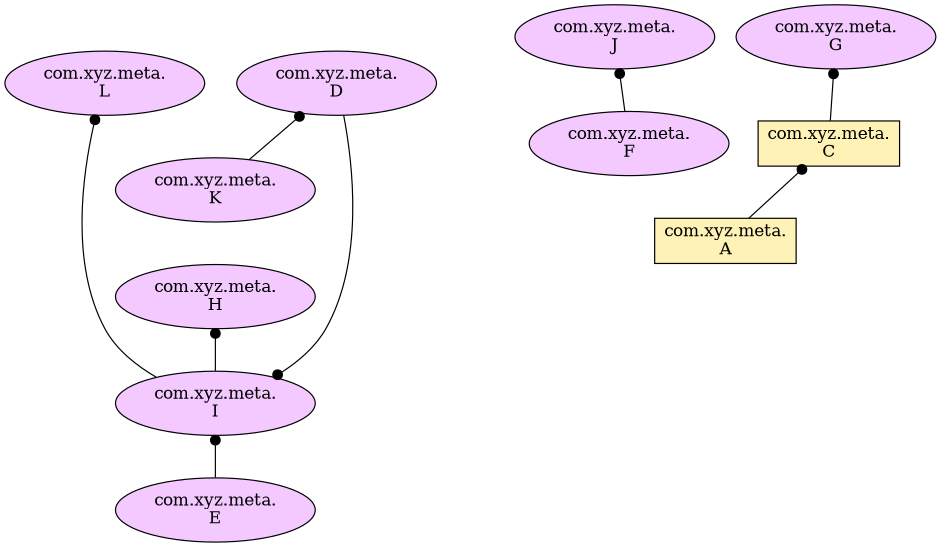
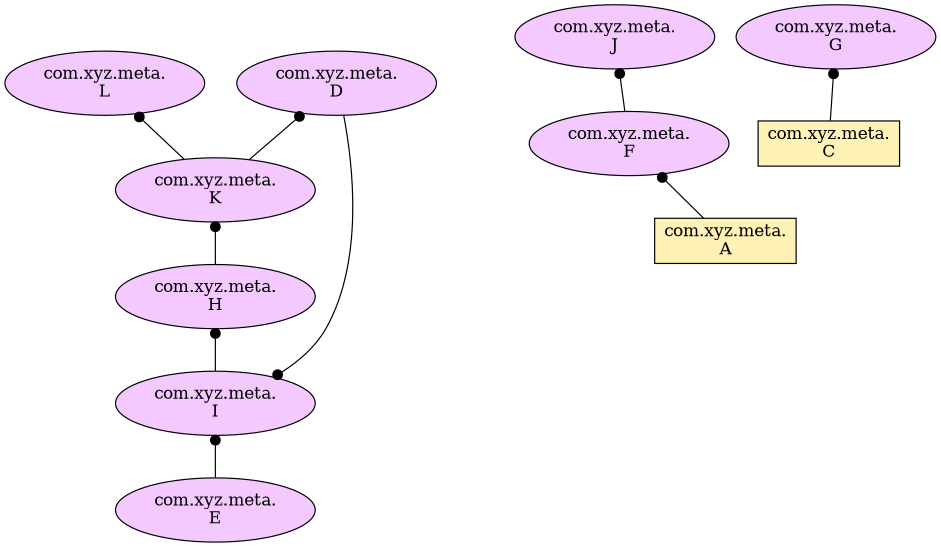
  digraph {
    pack=true
    rankdir=BT
    splines=true
    node [fillcolor="#f3c9ff" shape=oval style=filled]
    edge [arrowhead=dot]
    "com.xyz.meta.\nA" [fillcolor="#fff2b6" shape=box]
    "com.xyz.meta.\nF"
    "com.xyz.meta.\nJ"
    "com.xyz.meta.\nE"
    "com.xyz.meta.\nI"
    "com.xyz.meta.\nC" [fillcolor="#fff2b6" shape=box]
    "com.xyz.meta.\nG"
    "com.xyz.meta.\nH"
    "com.xyz.meta.\nL"
    "com.xyz.meta.\nK"
    "com.xyz.meta.\nD"
-   "com.xyz.meta.\nA" -> "com.xyz.meta.\nC"
+   "com.xyz.meta.\nA" -> "com.xyz.meta.\nF"
    "com.xyz.meta.\nF" -> "com.xyz.meta.\nJ"
    "com.xyz.meta.\nE" -> "com.xyz.meta.\nI"
    "com.xyz.meta.\nI" -> "com.xyz.meta.\nH"
-   "com.xyz.meta.\nI" -> "com.xyz.meta.\nL"
+   "com.xyz.meta.\nK" -> "com.xyz.meta.\nL"
    "com.xyz.meta.\nC" -> "com.xyz.meta.\nG"
+   "com.xyz.meta.\nH" -> "com.xyz.meta.\nK"
    "com.xyz.meta.\nK" -> "com.xyz.meta.\nD"
    "com.xyz.meta.\nD" -> "com.xyz.meta.\nI"
  }
